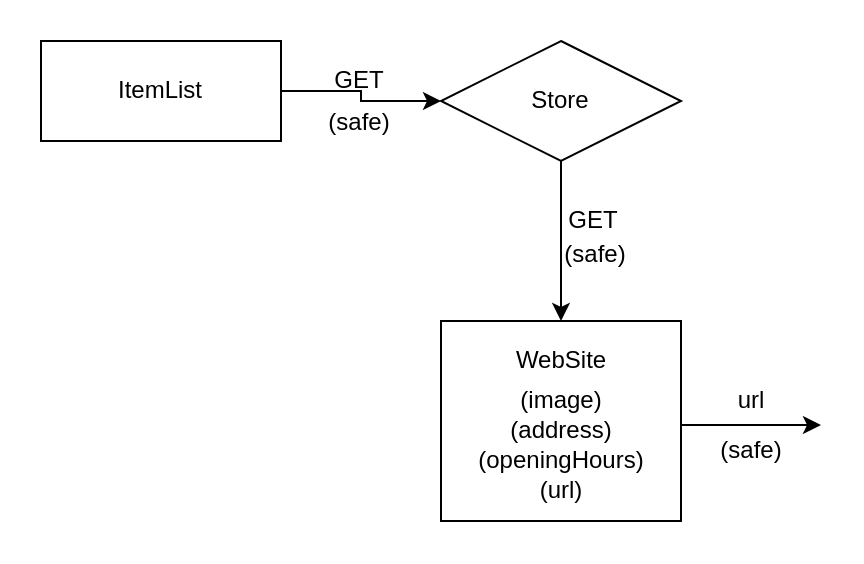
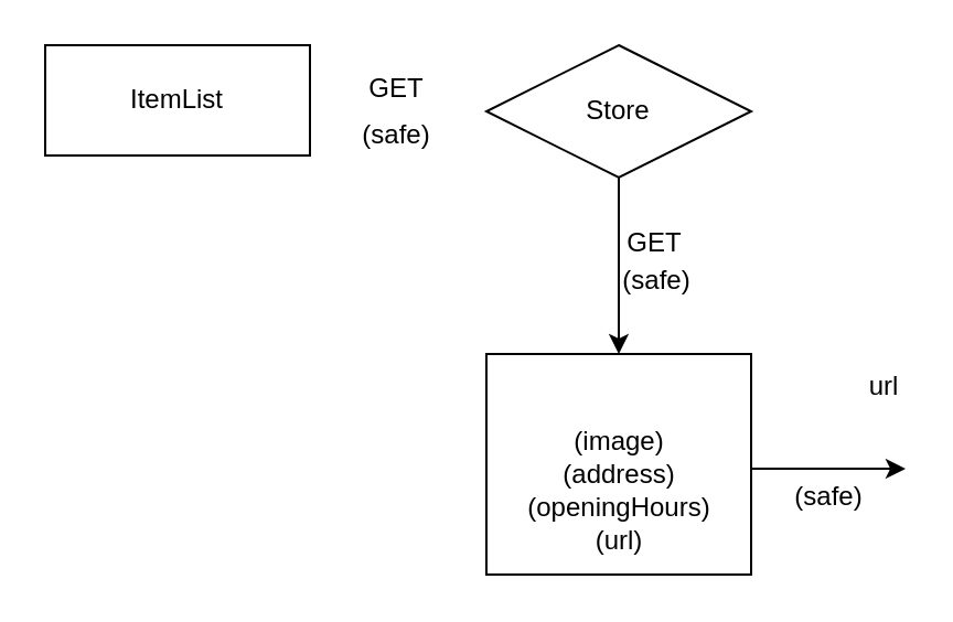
  <mxCell id="0" />
  <mxCell id="1" parent="0" />
- <mxCell id="2" value="" style="edgeStyle=orthogonalEdgeStyle;rounded=0;orthogonalLoop=1;jettySize=auto;html=1;" parent="1" source="3" target="5" edge="1"><mxGeometry relative="1" as="geometry" /></mxCell>
  <mxCell id="3" value="ItemList" style="rounded=0;whiteSpace=wrap;html=1;" parent="1" vertex="1"><mxGeometry x="20" y="20" width="120" height="50" as="geometry" /></mxCell>
  <mxCell id="4" value="" style="edgeStyle=orthogonalEdgeStyle;rounded=0;orthogonalLoop=1;jettySize=auto;html=1;" parent="1" source="5" target="6" edge="1"><mxGeometry relative="1" as="geometry" /></mxCell>
  <mxCell id="5" value="Store" style="rhombus;whiteSpace=wrap;html=1;" parent="1" vertex="1"><mxGeometry x="220" y="20" width="120" height="60" as="geometry" /></mxCell>
  <mxCell id="6" value="" style="rounded=0;whiteSpace=wrap;html=1;" parent="1" vertex="1"><mxGeometry x="220" y="160" width="120" height="100" as="geometry" /></mxCell>
  <mxCell id="7" value="(safe)" style="text;html=1;align=center;verticalAlign=middle;resizable=0;points=[];autosize=1;strokeColor=none;" parent="1" vertex="1"><mxGeometry x="154" y="51" width="50" height="20" as="geometry" /></mxCell>
- <mxCell id="8" value="WebSite" style="text;html=1;align=center;verticalAlign=middle;resizable=0;points=[];autosize=1;strokeColor=none;" parent="1" vertex="1"><mxGeometry x="250" y="170" width="60" height="20" as="geometry" /></mxCell>
  <mxCell id="9" value="(image)" style="text;html=1;align=center;verticalAlign=middle;resizable=0;points=[];autosize=1;strokeColor=none;" parent="1" vertex="1"><mxGeometry x="250" y="190" width="60" height="20" as="geometry" /></mxCell>
  <mxCell id="10" value="(address)" style="text;html=1;align=center;verticalAlign=middle;resizable=0;points=[];autosize=1;strokeColor=none;" parent="1" vertex="1"><mxGeometry x="245" y="205" width="70" height="20" as="geometry" /></mxCell>
  <mxCell id="11" value="(openingHours)" style="text;html=1;align=center;verticalAlign=middle;resizable=0;points=[];autosize=1;strokeColor=none;" parent="1" vertex="1"><mxGeometry x="230" y="220" width="100" height="20" as="geometry" /></mxCell>
  <mxCell id="12" value="(url)" style="text;html=1;align=center;verticalAlign=middle;resizable=0;points=[];autosize=1;strokeColor=none;" parent="1" vertex="1"><mxGeometry x="260" y="235" width="40" height="20" as="geometry" /></mxCell>
  <mxCell id="13" value="GET" style="text;html=1;align=center;verticalAlign=middle;resizable=0;points=[];autosize=1;strokeColor=none;" parent="1" vertex="1"><mxGeometry x="276" y="100" width="40" height="20" as="geometry" /></mxCell>
  <mxCell id="14" value="(safe)" style="text;html=1;align=center;verticalAlign=middle;resizable=0;points=[];autosize=1;strokeColor=none;" parent="1" vertex="1"><mxGeometry x="272" y="117" width="50" height="20" as="geometry" /></mxCell>
  <mxCell id="15" value="GET" style="text;html=1;align=center;verticalAlign=middle;resizable=0;points=[];autosize=1;strokeColor=none;" parent="1" vertex="1"><mxGeometry x="159" y="30" width="40" height="20" as="geometry" /></mxCell>
  <mxCell id="16" value="" style="endArrow=classic;html=1;" parent="1" edge="1"><mxGeometry width="50" height="50" relative="1" as="geometry"><mxPoint x="340" y="212" as="sourcePoint" /><mxPoint x="410" y="212" as="targetPoint" /></mxGeometry></mxCell>
- <mxCell id="17" value="url" style="text;html=1;align=center;verticalAlign=middle;resizable=0;points=[];autosize=1;strokeColor=none;" parent="1" vertex="1"><mxGeometry x="360" y="190" width="30" height="20" as="geometry" /></mxCell>
+ <mxCell id="17" value="url" style="text;html=1;align=center;verticalAlign=middle;resizable=0;points=[];autosize=1;strokeColor=none;" parent="1" vertex="1"><mxGeometry x="385" y="165" width="30" height="20" as="geometry" /></mxCell>
  <mxCell id="18" value="(safe)" style="text;html=1;align=center;verticalAlign=middle;resizable=0;points=[];autosize=1;strokeColor=none;" parent="1" vertex="1"><mxGeometry x="350" y="215" width="50" height="20" as="geometry" /></mxCell>
